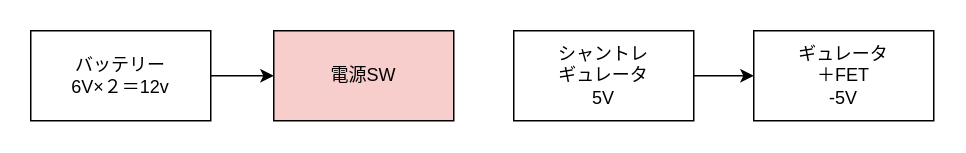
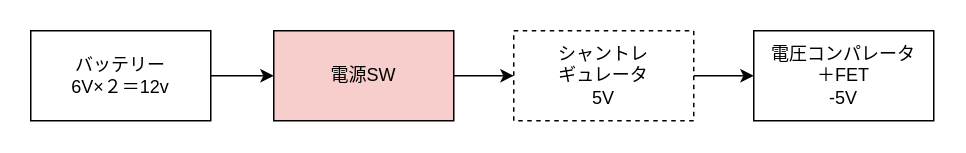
  <mxCell id="0" />
  <mxCell id="1" parent="0" />
  <mxCell id="2" value="" style="edgeStyle=orthogonalEdgeStyle;html=1;" edge="1" parent="1" source="3" target="5"><mxGeometry relative="1" as="geometry" /></mxCell>
  <mxCell id="3" value="バッテリー&lt;br&gt;6V×２＝12v" style="rounded=0;whiteSpace=wrap;html=1;" vertex="1" parent="1"><mxGeometry x="20" y="20" width="120" height="60" as="geometry" /></mxCell>
+ <mxCell id="4" value="" style="edgeStyle=orthogonalEdgeStyle;html=1;" edge="1" parent="1" source="5" target="7"><mxGeometry relative="1" as="geometry" /></mxCell>
  <mxCell id="5" value="電源SW" style="whiteSpace=wrap;html=1;rounded=0;fillColor=#f8cecc;" vertex="1" parent="1"><mxGeometry x="182" y="20" width="120" height="60" as="geometry" /></mxCell>
  <mxCell id="6" style="edgeStyle=orthogonalEdgeStyle;html=1;exitX=1;exitY=0.5;exitDx=0;exitDy=0;entryX=0;entryY=0.5;entryDx=0;entryDy=0;" edge="1" parent="1" source="7" target="8"><mxGeometry relative="1" as="geometry" /></mxCell>
- <mxCell id="7" value="シャントレ&lt;br&gt;ギュレータ&lt;br&gt;5V" style="whiteSpace=wrap;html=1;rounded=0;" vertex="1" parent="1"><mxGeometry x="342" y="20" width="120" height="60" as="geometry" /></mxCell>
- <mxCell id="8" value="ギュレータ&lt;br&gt;＋FET&lt;br&gt;-5V" style="whiteSpace=wrap;html=1;rounded=0;" vertex="1" parent="1"><mxGeometry x="502" y="20" width="120" height="60" as="geometry" /></mxCell>
+ <mxCell id="7" value="シャントレ&lt;br&gt;ギュレータ&lt;br&gt;5V" style="whiteSpace=wrap;html=1;rounded=0;dashed=1;" vertex="1" parent="1"><mxGeometry x="342" y="20" width="120" height="60" as="geometry" /></mxCell>
+ <mxCell id="8" value="電圧コンパレータ&lt;br&gt;＋FET&lt;br&gt;-5V" style="whiteSpace=wrap;html=1;rounded=0;" vertex="1" parent="1"><mxGeometry x="502" y="20" width="120" height="60" as="geometry" /></mxCell>
